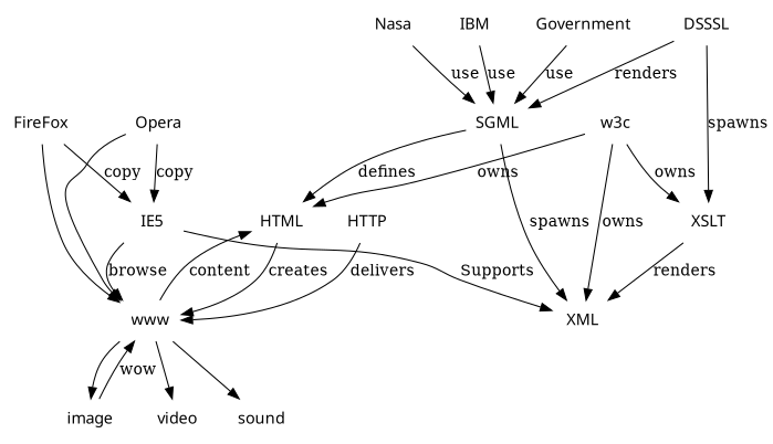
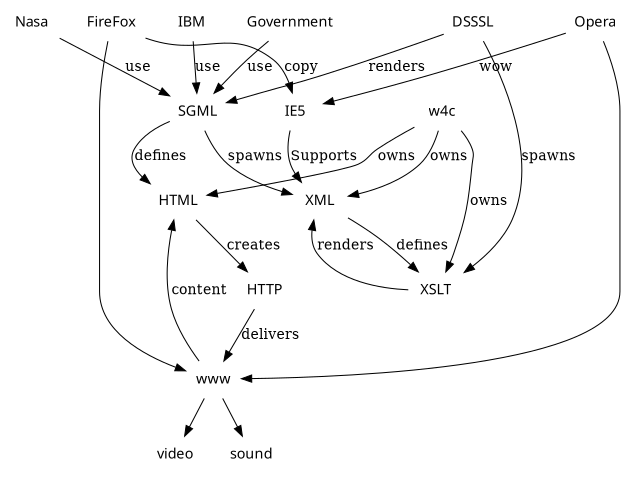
  digraph {
    fontname=Verdana
    fontsize=10
    node [color=white distortion=0.0 fontname=Verdana orientation=0.0 shape=box sides=4 skew=0.0 style=filled]
    Government
    SGML
    HTML
    XML
    www
    XSLT
    Nasa
    IBM
-   image
    video
    sound
-   w3c
+   w3c [label=w4c]
    HTTP
    IE5
    FireFox
    Opera
    DSSSL
    Government -> SGML [label=use]
    SGML -> HTML [label=defines]
    SGML -> XML [label=spawns]
-   HTML -> www [label=creates]
+   HTML -> HTTP [label=creates]
+   XML -> XSLT [label=defines]
    www -> HTML [label=content]
-   www -> image
    www -> video
    www -> sound
    XSLT -> XML [label=renders]
    Nasa -> SGML [label=use]
    IBM -> SGML [label=use]
-   image -> www [label=wow]
    w3c -> HTML [label=owns]
    w3c -> XML [label=owns]
    w3c -> XSLT [label=owns]
    HTTP -> www [label=delivers]
    IE5 -> XML [label=Supports]
-   IE5 -> www [label=browse]
    FireFox -> www
    FireFox -> IE5 [label=copy]
    Opera -> www
-   Opera -> IE5 [label=copy]
+   Opera -> IE5 [label=wow]
    DSSSL -> SGML [label=renders]
    DSSSL -> XSLT [label=spawns]
  }
